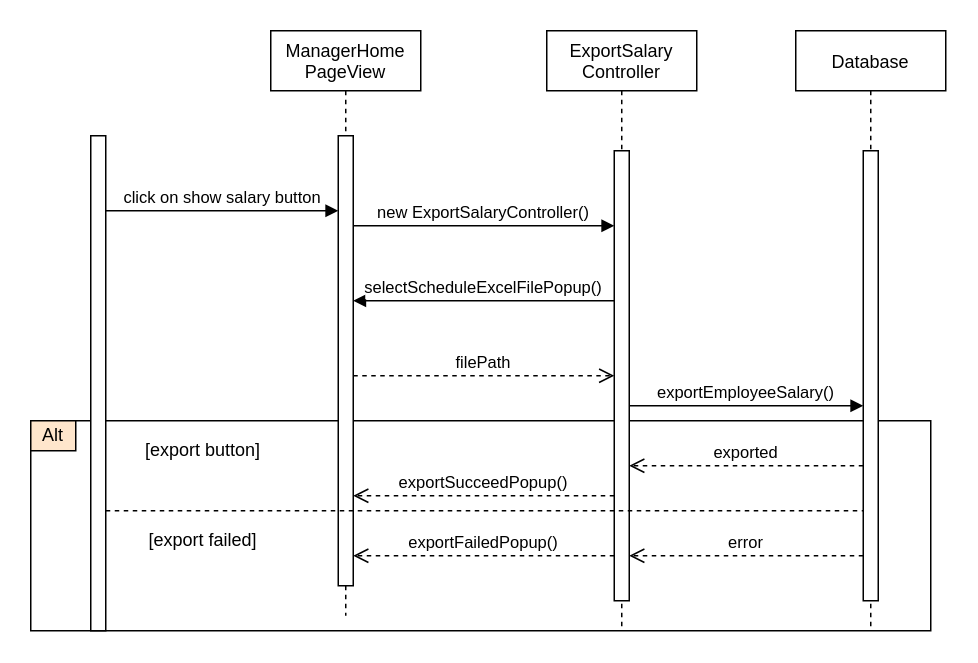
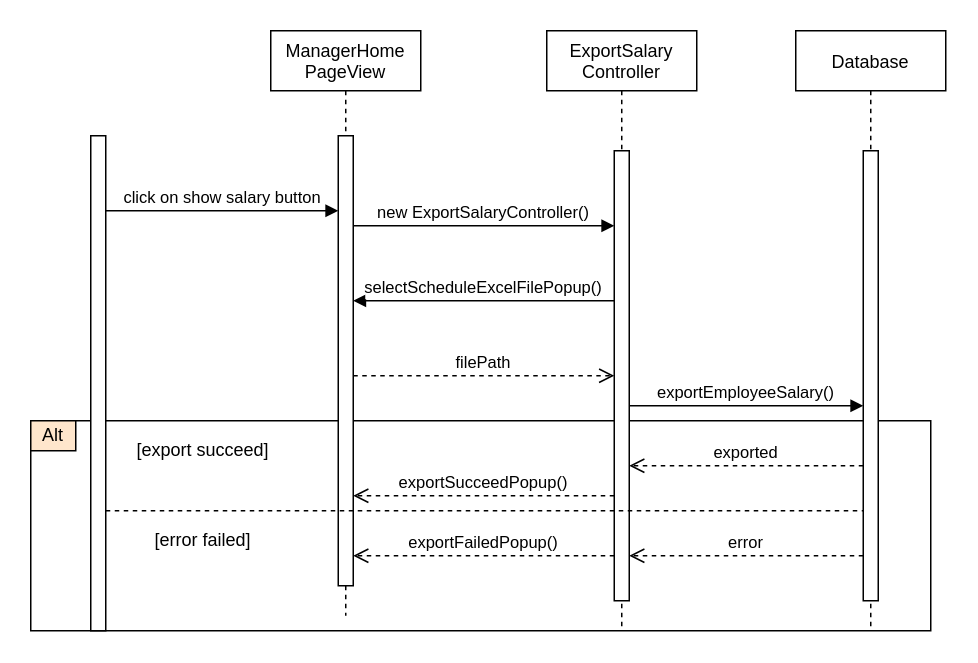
  <mxCell id="0" />
  <mxCell id="1" parent="0" />
  <mxCell id="2" value="" style="rounded=0;whiteSpace=wrap;html=1;" vertex="1" parent="1"><mxGeometry x="20" y="280" width="600" height="140" as="geometry" /></mxCell>
  <mxCell id="3" value="ManagerHome&#10;PageView" style="shape=umlLifeline;perimeter=lifelinePerimeter;container=1;collapsible=0;recursiveResize=0;rounded=0;shadow=0;strokeWidth=1;" vertex="1" parent="1"><mxGeometry x="180" y="20" width="100" height="390" as="geometry" /></mxCell>
  <mxCell id="4" value="" style="points=[];perimeter=orthogonalPerimeter;rounded=0;shadow=0;strokeWidth=1;" vertex="1" parent="3"><mxGeometry x="45" y="70" width="10" height="300" as="geometry" /></mxCell>
  <mxCell id="5" value="ExportSalary&#10;Controller" style="shape=umlLifeline;perimeter=lifelinePerimeter;container=1;collapsible=0;recursiveResize=0;rounded=0;shadow=0;strokeWidth=1;" vertex="1" parent="1"><mxGeometry x="364" y="20" width="100" height="400" as="geometry" /></mxCell>
  <mxCell id="6" value="" style="points=[];perimeter=orthogonalPerimeter;rounded=0;shadow=0;strokeWidth=1;" vertex="1" parent="5"><mxGeometry x="45" y="80" width="10" height="300" as="geometry" /></mxCell>
  <mxCell id="7" value="Database" style="shape=umlLifeline;perimeter=lifelinePerimeter;container=1;collapsible=0;recursiveResize=0;rounded=0;shadow=0;strokeWidth=1;" vertex="1" parent="1"><mxGeometry x="530" y="20" width="100" height="400" as="geometry" /></mxCell>
  <mxCell id="8" value="" style="points=[];perimeter=orthogonalPerimeter;rounded=0;shadow=0;strokeWidth=1;" vertex="1" parent="7"><mxGeometry x="45" y="80" width="10" height="300" as="geometry" /></mxCell>
  <mxCell id="9" value="" style="points=[];perimeter=orthogonalPerimeter;rounded=0;shadow=0;strokeWidth=1;" vertex="1" parent="1"><mxGeometry x="60" y="90" width="10" height="330" as="geometry" /></mxCell>
  <mxCell id="10" value="click on show salary button" style="verticalAlign=bottom;endArrow=block;shadow=0;strokeWidth=1;" edge="1" parent="1" source="9" target="4"><mxGeometry relative="1" as="geometry"><mxPoint x="140" y="410" as="sourcePoint" /><mxPoint x="265" y="340" as="targetPoint" /><Array as="points"><mxPoint x="100" y="140" /></Array></mxGeometry></mxCell>
  <mxCell id="11" value="new ExportSalaryController()" style="verticalAlign=bottom;endArrow=block;shadow=0;strokeWidth=1;" edge="1" parent="1" source="4" target="6"><mxGeometry relative="1" as="geometry"><mxPoint x="240" y="150" as="sourcePoint" /><mxPoint x="395" y="150" as="targetPoint" /><Array as="points"><mxPoint x="270" y="150" /></Array></mxGeometry></mxCell>
  <mxCell id="12" value="selectScheduleExcelFilePopup()" style="verticalAlign=bottom;endArrow=block;shadow=0;strokeWidth=1;" edge="1" parent="1" source="6" target="4"><mxGeometry relative="1" as="geometry"><mxPoint x="240" y="210" as="sourcePoint" /><mxPoint x="414" y="210" as="targetPoint" /><Array as="points"><mxPoint x="280" y="200" /></Array></mxGeometry></mxCell>
  <mxCell id="13" value="filePath" style="verticalAlign=bottom;endArrow=open;dashed=1;endSize=8;shadow=0;strokeWidth=1;" edge="1" parent="1" source="4" target="6"><mxGeometry relative="1" as="geometry"><mxPoint x="414" y="260" as="targetPoint" /><mxPoint x="575" y="200" as="sourcePoint" /><Array as="points"><mxPoint x="390" y="250" /></Array></mxGeometry></mxCell>
  <mxCell id="14" value="exportEmployeeSalary()" style="verticalAlign=bottom;endArrow=block;shadow=0;strokeWidth=1;" edge="1" parent="1"><mxGeometry relative="1" as="geometry"><mxPoint x="419" y="270" as="sourcePoint" /><mxPoint x="575" y="270" as="targetPoint" /><Array as="points"><mxPoint x="435" y="270" /></Array></mxGeometry></mxCell>
  <mxCell id="15" value="exported" style="verticalAlign=bottom;endArrow=open;dashed=1;endSize=8;shadow=0;strokeWidth=1;" edge="1" parent="1" source="8" target="6"><mxGeometry relative="1" as="geometry"><mxPoint x="419" y="290" as="targetPoint" /><mxPoint x="575" y="290" as="sourcePoint" /><Array as="points"><mxPoint x="530" y="310" /></Array></mxGeometry></mxCell>
  <mxCell id="16" value="exportSucceedPopup()" style="verticalAlign=bottom;endArrow=open;dashed=1;endSize=8;shadow=0;strokeWidth=1;" edge="1" parent="1" source="6" target="4"><mxGeometry relative="1" as="geometry"><mxPoint x="250" y="290" as="targetPoint" /><mxPoint x="406" y="290" as="sourcePoint" /><Array as="points"><mxPoint x="361" y="330" /></Array></mxGeometry></mxCell>
  <mxCell id="17" value="" style="endArrow=none;dashed=1;html=1;" edge="1" parent="1" source="9" target="8"><mxGeometry width="50" height="50" relative="1" as="geometry"><mxPoint x="380" y="380" as="sourcePoint" /><mxPoint x="430" y="330" as="targetPoint" /><Array as="points"><mxPoint x="380" y="340" /></Array></mxGeometry></mxCell>
  <mxCell id="18" value="error" style="verticalAlign=bottom;endArrow=open;dashed=1;endSize=8;shadow=0;strokeWidth=1;" edge="1" parent="1" source="8" target="6"><mxGeometry relative="1" as="geometry"><mxPoint x="414" y="370" as="targetPoint" /><mxPoint x="570" y="370" as="sourcePoint" /><Array as="points"><mxPoint x="525" y="370" /></Array></mxGeometry></mxCell>
  <mxCell id="19" value="exportFailedPopup()" style="verticalAlign=bottom;endArrow=open;dashed=1;endSize=8;shadow=0;strokeWidth=1;" edge="1" parent="1" source="6" target="4"><mxGeometry relative="1" as="geometry"><mxPoint x="240" y="370" as="targetPoint" /><mxPoint x="414" y="370" as="sourcePoint" /><Array as="points"><mxPoint x="366" y="370" /></Array></mxGeometry></mxCell>
  <mxCell id="20" value="Alt" style="rounded=0;whiteSpace=wrap;html=1;fillColor=#ffe6cc;" vertex="1" parent="1"><mxGeometry x="20" y="280" width="30" height="20" as="geometry" /></mxCell>
- <mxCell id="21" value="[export button]" style="text;html=1;strokeColor=none;fillColor=none;align=center;verticalAlign=middle;whiteSpace=wrap;rounded=0;" vertex="1" parent="1"><mxGeometry x="80" y="290" width="110" height="20" as="geometry" /></mxCell>
- <mxCell id="22" value="[export failed]" style="text;html=1;strokeColor=none;fillColor=none;align=center;verticalAlign=middle;whiteSpace=wrap;rounded=0;" vertex="1" parent="1"><mxGeometry x="80" y="350" width="110" height="20" as="geometry" /></mxCell>
+ <mxCell id="21" value="[export succeed]" style="text;html=1;strokeColor=none;fillColor=none;align=center;verticalAlign=middle;whiteSpace=wrap;rounded=0;" vertex="1" parent="1"><mxGeometry x="80" y="290" width="110" height="20" as="geometry" /></mxCell>
+ <mxCell id="22" value="[error failed]" style="text;html=1;strokeColor=none;fillColor=none;align=center;verticalAlign=middle;whiteSpace=wrap;rounded=0;" vertex="1" parent="1"><mxGeometry x="80" y="350" width="110" height="20" as="geometry" /></mxCell>
